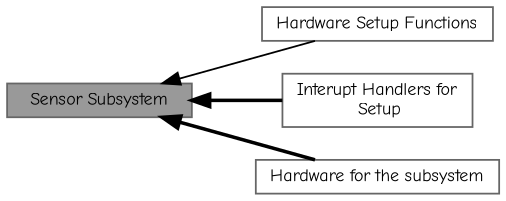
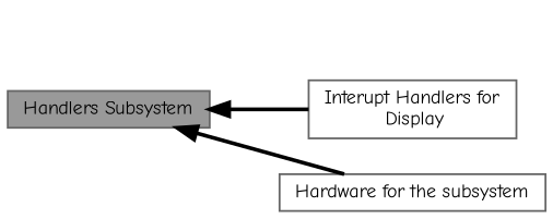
  digraph {
    fontname="Comic Neue"
    rankdir=LR
    node [color=grey40 fillcolor=white fontname="Comic Neue" fontsize=10 shape=box style=filled]
    edge [dir=back fontname="Comic Neue" fontsize=10 labelfontname=Helvetica labelfontsize=10 shape=plaintext style=bold]
-   n1 [height=0.2 label="Hardware Setup Functions" width=0.4]
-   n2 [height=0.2 label="Interupt Handlers for\l Setup" width=0.4]
-   n3 [color=gray40 fillcolor=grey60 fontcolor=black height=0.2 label="Sensor Subsystem" width=0.4]
+   n2 [height=0.2 label="Interupt Handlers for\l Display" width=0.4]
+   n3 [color=gray40 fillcolor=grey60 fontcolor=black height=0.2 label="Handlers Subsystem" width=0.4]
    n4 [height=0.2 label="Hardware for the subsystem" width=0.4]
-   n3 -> n1 [style=solid]
    n3 -> n2
    n3 -> n4
  }
